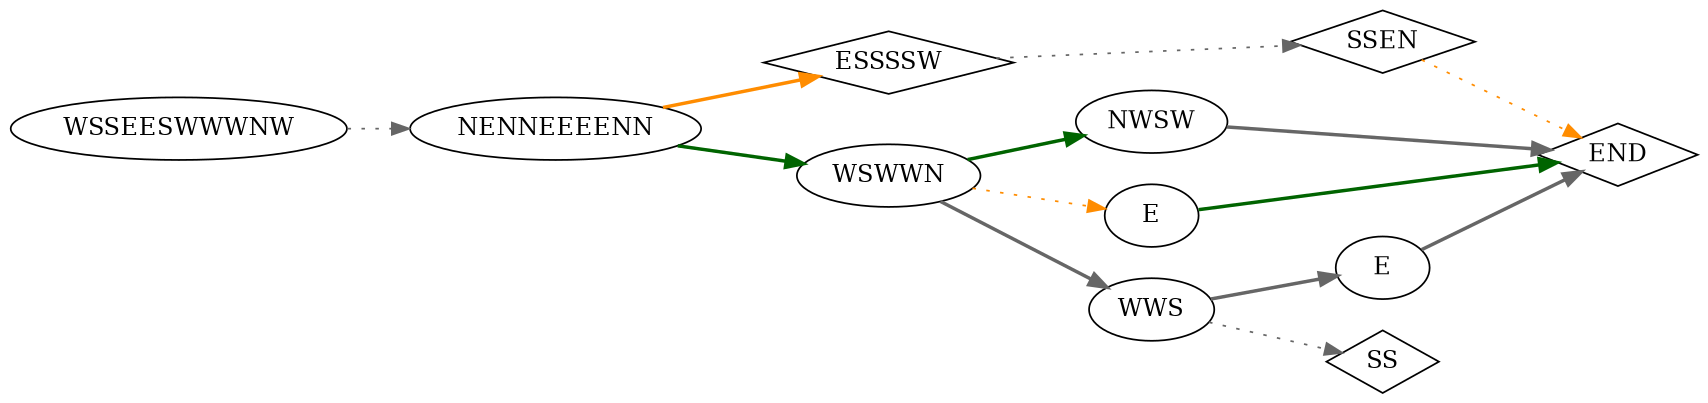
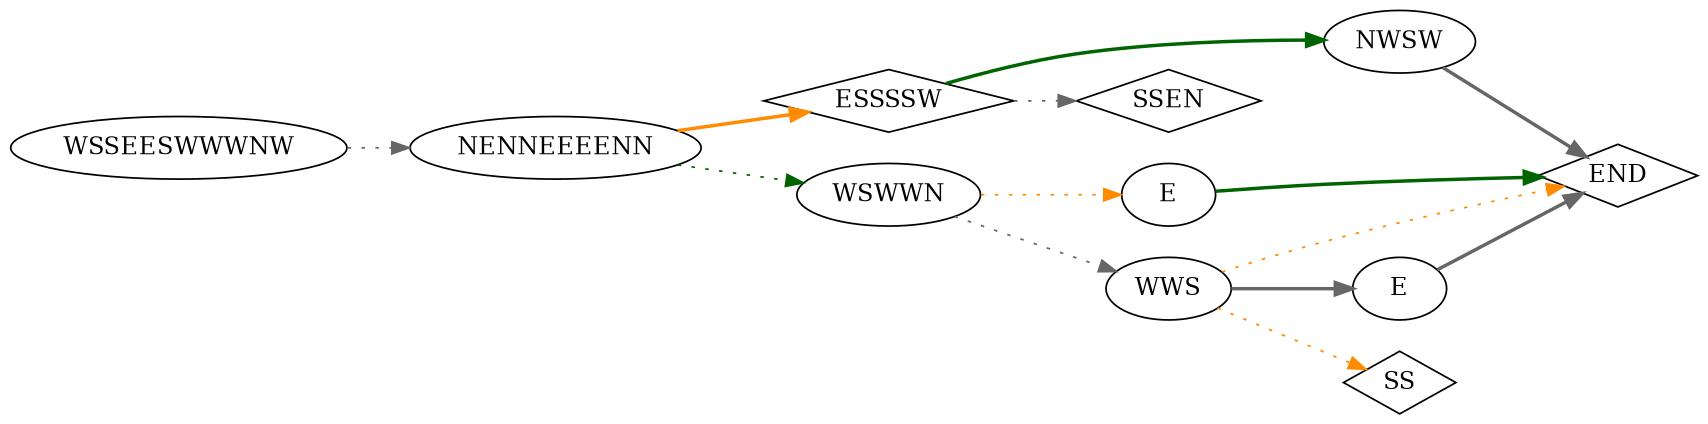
  digraph {
    rankdir=LR
    node [shape=ellipse]
    edge [color=gray40 style=bold]
    n1 [label=WSSEESWWWNW]
    n2 [label=NENNEEEENN]
    n3 [label=ESSSSW shape=diamond]
    n4 [label=WSWWN]
    n5 [label=NWSW]
    n6 [label=SSEN shape=diamond]
    n7 [label=E]
    n8 [label=WWS]
    END [shape=diamond]
    n10 [label=E]
    n11 [label=SS shape=diamond]
    n1 -> n2 [style=dotted]
    n2 -> n3 [color=darkorange]
-   n2 -> n4 [color=darkgreen]
-   n4 -> n5 [color=darkgreen]
+   n2 -> n4 [color=darkgreen style=dotted]
+   n3 -> n5 [color=darkgreen]
    n3 -> n6 [style=dotted]
    n4 -> n7 [color=darkorange style=dotted]
-   n4 -> n8
+   n4 -> n8 [style=dotted]
    n5 -> END
-   n6 -> END [color=darkorange style=dotted]
+   n8 -> END [color=darkorange style=dotted]
    n7 -> END [color=darkgreen]
    n8 -> n10
-   n8 -> n11 [style=dotted]
+   n8 -> n11 [color=darkorange style=dotted]
    n10 -> END
  }
